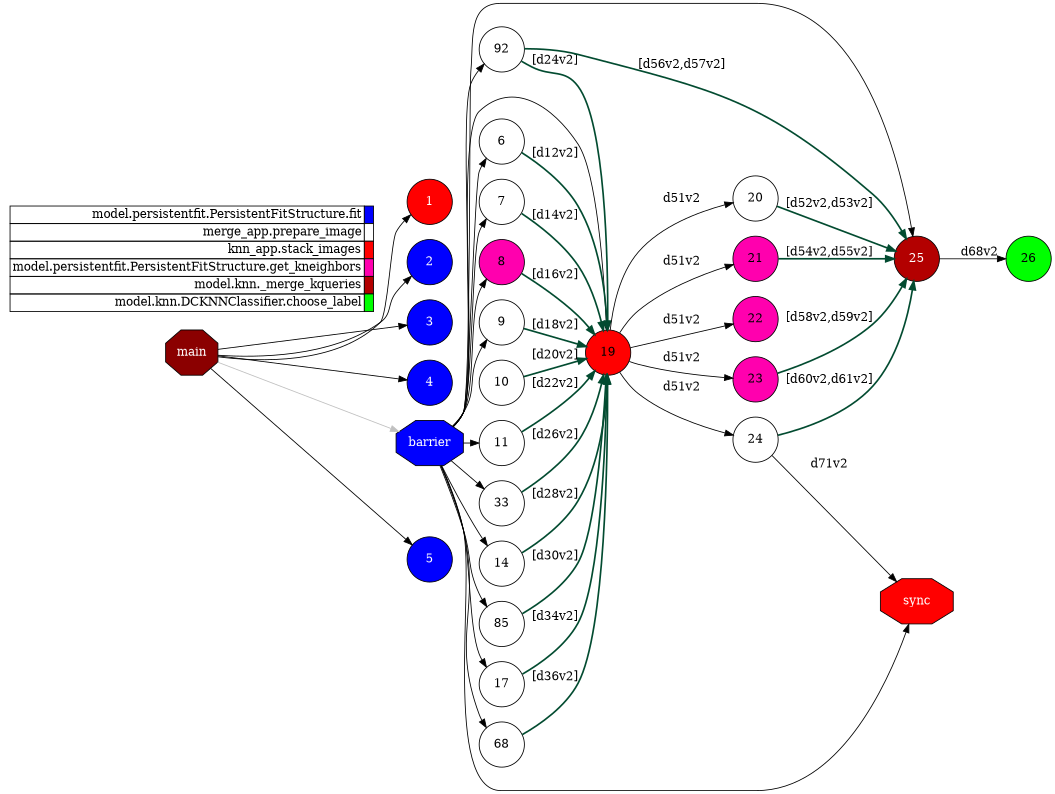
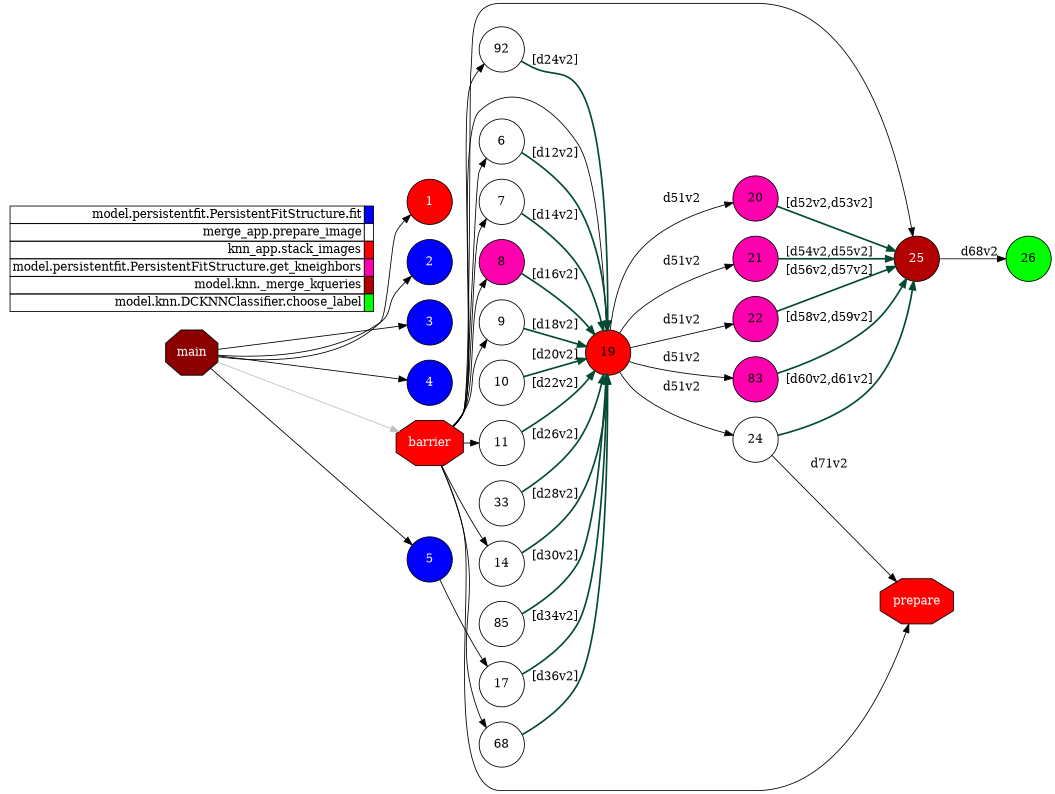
  digraph {
    compound=true
    labeljust=l
    newrank=true
    rankdir=LR
    node [fillcolor="#ffffff" fontcolor="#000000" shape=circle style=filled]
    n1 [fillcolor="#8B0000" fontcolor="#FFFFFF" height=0.75 label=main shape=octagon]
    1 [fillcolor="#ff0000" fontcolor="#ffffff" height=0.75]
    2 [fillcolor="#0000ff" fontcolor="#ffffff" height=0.75]
    3 [fillcolor="#0000ff" fontcolor="#ffffff" height=0.75]
    4 [fillcolor="#0000ff" fontcolor="#ffffff" height=0.75]
    5 [fillcolor="#0000ff" fontcolor="#ffffff" height=0.75]
-   n7 [fillcolor="#0000ff" fontcolor="#FFFFFF" height=0.75 label=barrier shape=octagon]
+   n7 [fillcolor="#ff0000" fontcolor="#FFFFFF" height=0.75 label=barrier shape=octagon]
    6 [height=0.75]
    7 [height=0.75]
    8 [fillcolor="#ff00ae" height=0.75]
    9 [height=0.75]
    10 [height=0.75]
    11 [height=0.75]
    n14 [height=0.75 label=92]
    n15 [height=0.75 label=33]
    14 [height=0.75]
    n17 [height=0.75 label=85]
    17 [height=0.75]
    n19 [height=0.75 label=68]
    19 [fillcolor="#ff0000" height=0.75]
    25 [fillcolor="#b30000" fontcolor="#ffffff" height=0.75]
-   n22 [fillcolor="#ff0000" fontcolor="#FFFFFF" height=0.75 label=sync shape=octagon]
-   20 [height=0.75]
+   n22 [fillcolor="#ff0000" fontcolor="#FFFFFF" height=0.75 label=prepare shape=octagon]
+   20 [fillcolor="#ff00ae" height=0.75]
    21 [fillcolor="#ff00ae" height=0.75]
    22 [fillcolor="#ff00ae" height=0.75]
-   23 [fillcolor="#ff00ae" height=0.75]
+   23 [fillcolor="#ff00ae" height=0.75 label=83]
    24 [height=0.75]
    26 [fillcolor="#00ff00" height=0.75]
    n29 [height=0.75 label=<       <table border="0" cellpadding="2" cellspacing="0" cellborder="1"> <tr> <td align="right">model.persistentfit.PersistentFitStructure.fit</td> <td bgcolor="#0000ff">&nbsp;</td> </tr> <tr> <td align="right">merge_app.prepare_image</td> <td bgcolor="#ffffff">&nbsp;</td> </tr> <tr> <td align="right">knn_app.stack_images</td> <td bgcolor="#ff0000">&nbsp;</td> </tr> <tr> <td align="right">model.persistentfit.PersistentFitStructure.get_kneighbors</td> <td bgcolor="#ff00ae">&nbsp;</td> </tr> <tr> <td align="right">model.knn._merge_kqueries</td> <td bgcolor="#b30000">&nbsp;</td> </tr> <tr> <td align="right">model.knn.DCKNNClassifier.choose_label</td> <td bgcolor="#00ff00">&nbsp;</td> </tr>       </table>     > shape=plaintext fillcolor="" fontcolor="" style=""]
    subgraph sub_1 {
      ranksep=0.20
      n1
      1
      2
      3
      4
      5
      n7
      6
      7
      8
      9
      10
      11
      n14
      n15
      14
      n17
      17
      n19
      19
      25
      n22
      20
      21
      22
      23
      24
      26
    }
    subgraph sub_2 {
      label=Legend
      rank=sink
      ranksep=0.20
      n29
    }
    n1 -> 1
    n1 -> 2
    n1 -> 3
    n1 -> 4
    n1 -> 5
    n1 -> n7 [color=grey]
    n7 -> 6
    n7 -> 7
    n7 -> 8
    n7 -> 9
    n7 -> 11
    n7 -> n14
-   n7 -> n15
    n7 -> 14
-   n7 -> n17
-   n7 -> 17
+   5 -> 17
    n7 -> n19
    n7 -> 19
    n7 -> 25
    n7 -> n22
    6 -> 19 [color="#024b30" label="[d12v2]" penwidth=2]
    7 -> 19 [color="#024b30" label="[d14v2]" penwidth=2]
    8 -> 19 [color="#024b30" label="[d16v2]" penwidth=2]
    9 -> 19 [color="#024b30" label="[d18v2]" penwidth=2]
    10 -> 19 [color="#024b30" label="[d20v2]" penwidth=2]
    11 -> 19 [color="#024b30" label="[d22v2]" penwidth=2]
    n14 -> 19 [color="#024b30" label="[d24v2]" penwidth=2]
    n15 -> 19 [color="#024b30" label="[d26v2]" penwidth=2]
    14 -> 19 [color="#024b30" label="[d28v2]" penwidth=2]
    n17 -> 19 [color="#024b30" label="[d30v2]" penwidth=2]
    17 -> 19 [color="#024b30" label="[d34v2]" penwidth=2]
    n19 -> 19 [color="#024b30" label="[d36v2]" penwidth=2]
    19 -> 20 [label=d51v2]
    19 -> 21 [label=d51v2]
    19 -> 22 [label=d51v2]
    19 -> 23 [label=d51v2]
    19 -> 24 [label=d51v2]
    25 -> 26 [label=d68v2]
    20 -> 25 [color="#024b30" label="[d52v2,d53v2]" penwidth=2]
    21 -> 25 [color="#024b30" label="[d54v2,d55v2]" penwidth=2]
-   n14 -> 25 [color="#024b30" label="[d56v2,d57v2]" penwidth=2]
+   22 -> 25 [color="#024b30" label="[d56v2,d57v2]" penwidth=2]
    23 -> 25 [color="#024b30" label="[d58v2,d59v2]" penwidth=2]
    24 -> 25 [color="#024b30" label="[d60v2,d61v2]" penwidth=2]
    24 -> n22 [label=d71v2]
  }
